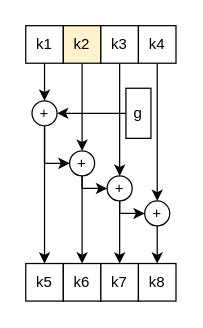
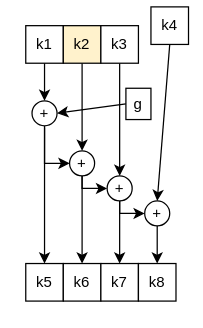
  <mxCell id="0" />
  <mxCell id="1" parent="0" />
  <mxCell id="2" style="edgeStyle=none;html=1;exitX=0.5;exitY=1;exitDx=0;exitDy=0;entryX=0.5;entryY=0;entryDx=0;entryDy=0;" edge="1" parent="1" source="3" target="11"><mxGeometry relative="1" as="geometry" /></mxCell>
  <mxCell id="3" value="k1" style="whiteSpace=wrap;html=1;" vertex="1" parent="1"><mxGeometry x="20" y="20" width="30" height="30" as="geometry" /></mxCell>
  <mxCell id="4" style="edgeStyle=none;rounded=0;html=1;exitX=0.5;exitY=1;exitDx=0;exitDy=0;entryX=0.5;entryY=0;entryDx=0;entryDy=0;" edge="1" parent="1" source="5" target="20"><mxGeometry relative="1" as="geometry" /></mxCell>
  <mxCell id="5" value="k2" style="whiteSpace=wrap;html=1;fillColor=#fff2cc;" vertex="1" parent="1"><mxGeometry x="50" y="20" width="30" height="30" as="geometry" /></mxCell>
  <mxCell id="6" style="edgeStyle=none;rounded=0;html=1;exitX=0.5;exitY=1;exitDx=0;exitDy=0;entryX=0.5;entryY=0;entryDx=0;entryDy=0;" edge="1" parent="1" source="7" target="23"><mxGeometry relative="1" as="geometry" /></mxCell>
  <mxCell id="7" value="k3" style="whiteSpace=wrap;html=1;" vertex="1" parent="1"><mxGeometry x="80" y="20" width="30" height="30" as="geometry" /></mxCell>
  <mxCell id="8" style="edgeStyle=none;rounded=0;html=1;exitX=0.5;exitY=1;exitDx=0;exitDy=0;entryX=0.5;entryY=0;entryDx=0;entryDy=0;" edge="1" parent="1" source="9" target="25"><mxGeometry relative="1" as="geometry" /></mxCell>
- <mxCell id="9" value="k4" style="whiteSpace=wrap;html=1;" vertex="1" parent="1"><mxGeometry x="110" y="20" width="30" height="30" as="geometry" /></mxCell>
+ <mxCell id="9" value="k4" style="whiteSpace=wrap;html=1;" vertex="1" parent="1"><mxGeometry x="120" y="5" width="30" height="30" as="geometry" /></mxCell>
  <mxCell id="10" style="edgeStyle=none;html=1;exitX=0.5;exitY=1;exitDx=0;exitDy=0;entryX=0.5;entryY=0;entryDx=0;entryDy=0;" edge="1" parent="1" source="11" target="14"><mxGeometry relative="1" as="geometry" /></mxCell>
  <mxCell id="11" value="+" style="ellipse;whiteSpace=wrap;html=1;" vertex="1" parent="1"><mxGeometry x="25" y="80" width="20" height="20" as="geometry" /></mxCell>
  <mxCell id="12" style="edgeStyle=none;html=1;exitX=0;exitY=0.5;exitDx=0;exitDy=0;entryX=1;entryY=0.5;entryDx=0;entryDy=0;" edge="1" parent="1" source="13" target="11"><mxGeometry relative="1" as="geometry" /></mxCell>
- <mxCell id="13" value="g" style="whiteSpace=wrap;html=1;" vertex="1" parent="1"><mxGeometry x="100" y="70" width="20" height="40" as="geometry" /></mxCell>
+ <mxCell id="13" value="g" style="whiteSpace=wrap;html=1;" vertex="1" parent="1"><mxGeometry x="100" y="70" width="20" height="25" as="geometry" /></mxCell>
  <mxCell id="14" value="k5" style="whiteSpace=wrap;html=1;" vertex="1" parent="1"><mxGeometry x="20" y="210" width="30" height="30" as="geometry" /></mxCell>
  <mxCell id="15" value="k6" style="whiteSpace=wrap;html=1;" vertex="1" parent="1"><mxGeometry x="50" y="210" width="30" height="30" as="geometry" /></mxCell>
  <mxCell id="16" value="k7" style="whiteSpace=wrap;html=1;" vertex="1" parent="1"><mxGeometry x="80" y="210" width="30" height="30" as="geometry" /></mxCell>
  <mxCell id="17" value="k8" style="whiteSpace=wrap;html=1;" vertex="1" parent="1"><mxGeometry x="110" y="210" width="30" height="30" as="geometry" /></mxCell>
  <mxCell id="18" style="edgeStyle=none;rounded=0;html=1;exitX=0.5;exitY=1;exitDx=0;exitDy=0;entryX=0.5;entryY=0;entryDx=0;entryDy=0;" edge="1" parent="1" source="20" target="15"><mxGeometry relative="1" as="geometry" /></mxCell>
  <mxCell id="19" style="edgeStyle=none;rounded=0;html=1;exitX=0.5;exitY=1;exitDx=0;exitDy=0;entryX=0;entryY=0.5;entryDx=0;entryDy=0;" edge="1" parent="1" source="20" target="23"><mxGeometry relative="1" as="geometry"><Array as="points"><mxPoint x="65" y="150" /></Array></mxGeometry></mxCell>
  <mxCell id="20" value="+" style="ellipse;whiteSpace=wrap;html=1;" vertex="1" parent="1"><mxGeometry x="55" y="120" width="20" height="20" as="geometry" /></mxCell>
  <mxCell id="21" style="edgeStyle=none;rounded=0;html=1;exitX=0.5;exitY=1;exitDx=0;exitDy=0;entryX=0.5;entryY=0;entryDx=0;entryDy=0;" edge="1" parent="1" source="23" target="16"><mxGeometry relative="1" as="geometry" /></mxCell>
  <mxCell id="22" style="edgeStyle=none;rounded=0;html=1;exitX=0.5;exitY=1;exitDx=0;exitDy=0;entryX=0;entryY=0.5;entryDx=0;entryDy=0;" edge="1" parent="1" source="23" target="25"><mxGeometry relative="1" as="geometry"><Array as="points"><mxPoint x="95" y="170" /></Array></mxGeometry></mxCell>
  <mxCell id="23" value="+" style="ellipse;whiteSpace=wrap;html=1;" vertex="1" parent="1"><mxGeometry x="85" y="140" width="20" height="20" as="geometry" /></mxCell>
  <mxCell id="24" style="edgeStyle=none;rounded=0;html=1;exitX=0.5;exitY=1;exitDx=0;exitDy=0;entryX=0.5;entryY=0;entryDx=0;entryDy=0;" edge="1" parent="1" source="25" target="17"><mxGeometry relative="1" as="geometry" /></mxCell>
  <mxCell id="25" value="+" style="ellipse;whiteSpace=wrap;html=1;" vertex="1" parent="1"><mxGeometry x="115" y="160" width="20" height="20" as="geometry" /></mxCell>
  <mxCell id="26" style="edgeStyle=none;html=1;entryX=0;entryY=0.5;entryDx=0;entryDy=0;exitX=0.501;exitY=1.067;exitDx=0;exitDy=0;exitPerimeter=0;rounded=0;" edge="1" parent="1" source="11" target="20"><mxGeometry relative="1" as="geometry"><mxPoint x="40" y="130" as="sourcePoint" /><Array as="points"><mxPoint x="35" y="130" /></Array></mxGeometry></mxCell>
